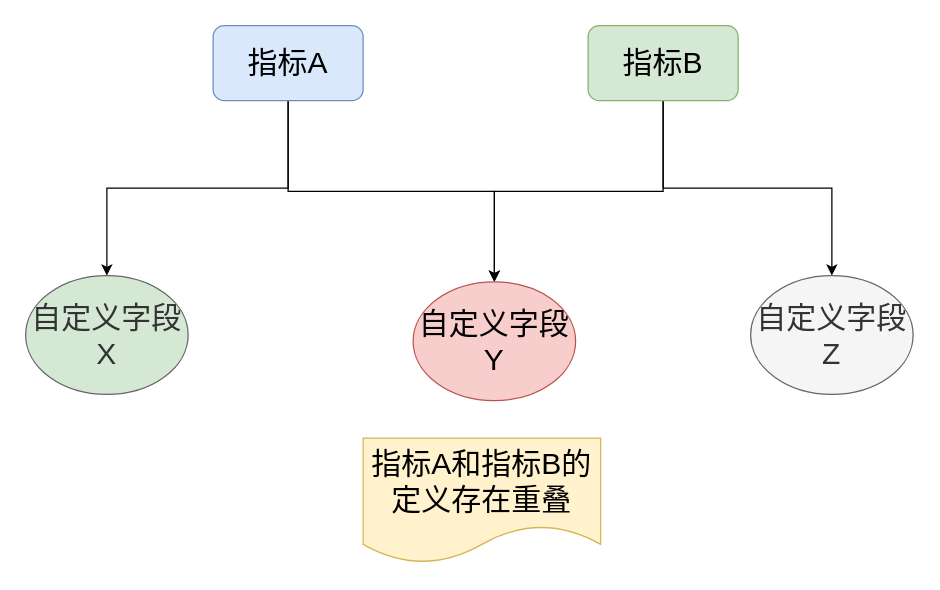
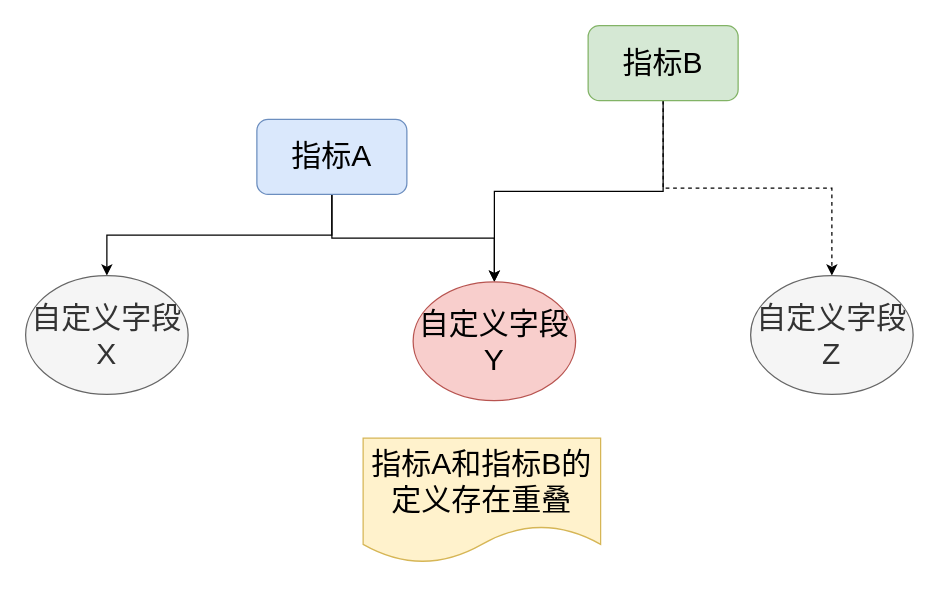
  <mxCell id="0" />
  <mxCell id="1" parent="0" />
  <mxCell id="2" style="edgeStyle=orthogonalEdgeStyle;rounded=0;orthogonalLoop=1;jettySize=auto;html=1;exitX=0.5;exitY=1;exitDx=0;exitDy=0;" edge="1" parent="1" source="4" target="8"><mxGeometry relative="1" as="geometry" /></mxCell>
  <mxCell id="3" style="edgeStyle=orthogonalEdgeStyle;rounded=0;orthogonalLoop=1;jettySize=auto;html=1;exitX=0.5;exitY=1;exitDx=0;exitDy=0;entryX=0.5;entryY=0;entryDx=0;entryDy=0;" edge="1" parent="1" source="4" target="9"><mxGeometry relative="1" as="geometry" /></mxCell>
- <mxCell id="4" value="&lt;font style=&quot;font-size: 24px;&quot;&gt;指标A&lt;/font&gt;" style="rounded=1;whiteSpace=wrap;html=1;fillColor=#dae8fc;strokeColor=#6c8ebf;" vertex="1" parent="1"><mxGeometry x="170" y="20" width="120" height="60" as="geometry" /></mxCell>
+ <mxCell id="4" value="&lt;font style=&quot;font-size: 24px;&quot;&gt;指标A&lt;/font&gt;" style="rounded=1;whiteSpace=wrap;html=1;fillColor=#dae8fc;strokeColor=#6c8ebf;" vertex="1" parent="1"><mxGeometry x="205" y="95" width="120" height="60" as="geometry" /></mxCell>
  <mxCell id="5" style="edgeStyle=orthogonalEdgeStyle;rounded=0;orthogonalLoop=1;jettySize=auto;html=1;exitX=0.5;exitY=1;exitDx=0;exitDy=0;entryX=0.5;entryY=0;entryDx=0;entryDy=0;" edge="1" parent="1" source="7" target="9"><mxGeometry relative="1" as="geometry" /></mxCell>
- <mxCell id="6" style="edgeStyle=orthogonalEdgeStyle;rounded=0;orthogonalLoop=1;jettySize=auto;html=1;exitX=0.5;exitY=1;exitDx=0;exitDy=0;entryX=0.5;entryY=0;entryDx=0;entryDy=0;" edge="1" parent="1" source="7" target="10"><mxGeometry relative="1" as="geometry" /></mxCell>
+ <mxCell id="6" style="edgeStyle=orthogonalEdgeStyle;rounded=0;orthogonalLoop=1;jettySize=auto;html=1;exitX=0.5;exitY=1;exitDx=0;exitDy=0;entryX=0.5;entryY=0;entryDx=0;entryDy=0;dashed=1;" edge="1" parent="1" source="7" target="10"><mxGeometry relative="1" as="geometry" /></mxCell>
  <mxCell id="7" value="&lt;font style=&quot;font-size: 24px;&quot;&gt;指标B&lt;/font&gt;" style="rounded=1;whiteSpace=wrap;html=1;fillColor=#d5e8d4;strokeColor=#82b366;" vertex="1" parent="1"><mxGeometry x="470" y="20" width="120" height="60" as="geometry" /></mxCell>
- <mxCell id="8" value="&lt;font style=&quot;font-size: 24px;&quot;&gt;自定义字段X&lt;/font&gt;" style="ellipse;whiteSpace=wrap;html=1;fillColor=#d5e8d4;fontColor=#333333;strokeColor=#666666;" vertex="1" parent="1"><mxGeometry x="20" y="220" width="130" height="95" as="geometry" /></mxCell>
+ <mxCell id="8" value="&lt;font style=&quot;font-size: 24px;&quot;&gt;自定义字段X&lt;/font&gt;" style="ellipse;whiteSpace=wrap;html=1;fillColor=#f5f5f5;fontColor=#333333;strokeColor=#666666;" vertex="1" parent="1"><mxGeometry x="20" y="220" width="130" height="95" as="geometry" /></mxCell>
  <mxCell id="9" value="&lt;font style=&quot;font-size: 24px;&quot;&gt;自定义字段Y&lt;/font&gt;" style="ellipse;whiteSpace=wrap;html=1;fillColor=#f8cecc;strokeColor=#b85450;" vertex="1" parent="1"><mxGeometry x="330" y="225" width="130" height="95" as="geometry" /></mxCell>
  <mxCell id="10" value="&lt;font style=&quot;font-size: 24px;&quot;&gt;自定义字段Z&lt;/font&gt;" style="ellipse;whiteSpace=wrap;html=1;fillColor=#f5f5f5;fontColor=#333333;strokeColor=#666666;" vertex="1" parent="1"><mxGeometry x="600" y="220" width="130" height="95" as="geometry" /></mxCell>
  <mxCell id="11" value="&lt;font style=&quot;font-size: 24px;&quot;&gt;指标A和指标B的定义存在重叠&lt;/font&gt;" style="shape=document;whiteSpace=wrap;html=1;boundedLbl=1;fillColor=#fff2cc;strokeColor=#d6b656;" vertex="1" parent="1"><mxGeometry x="290" y="350" width="190" height="100" as="geometry" /></mxCell>
